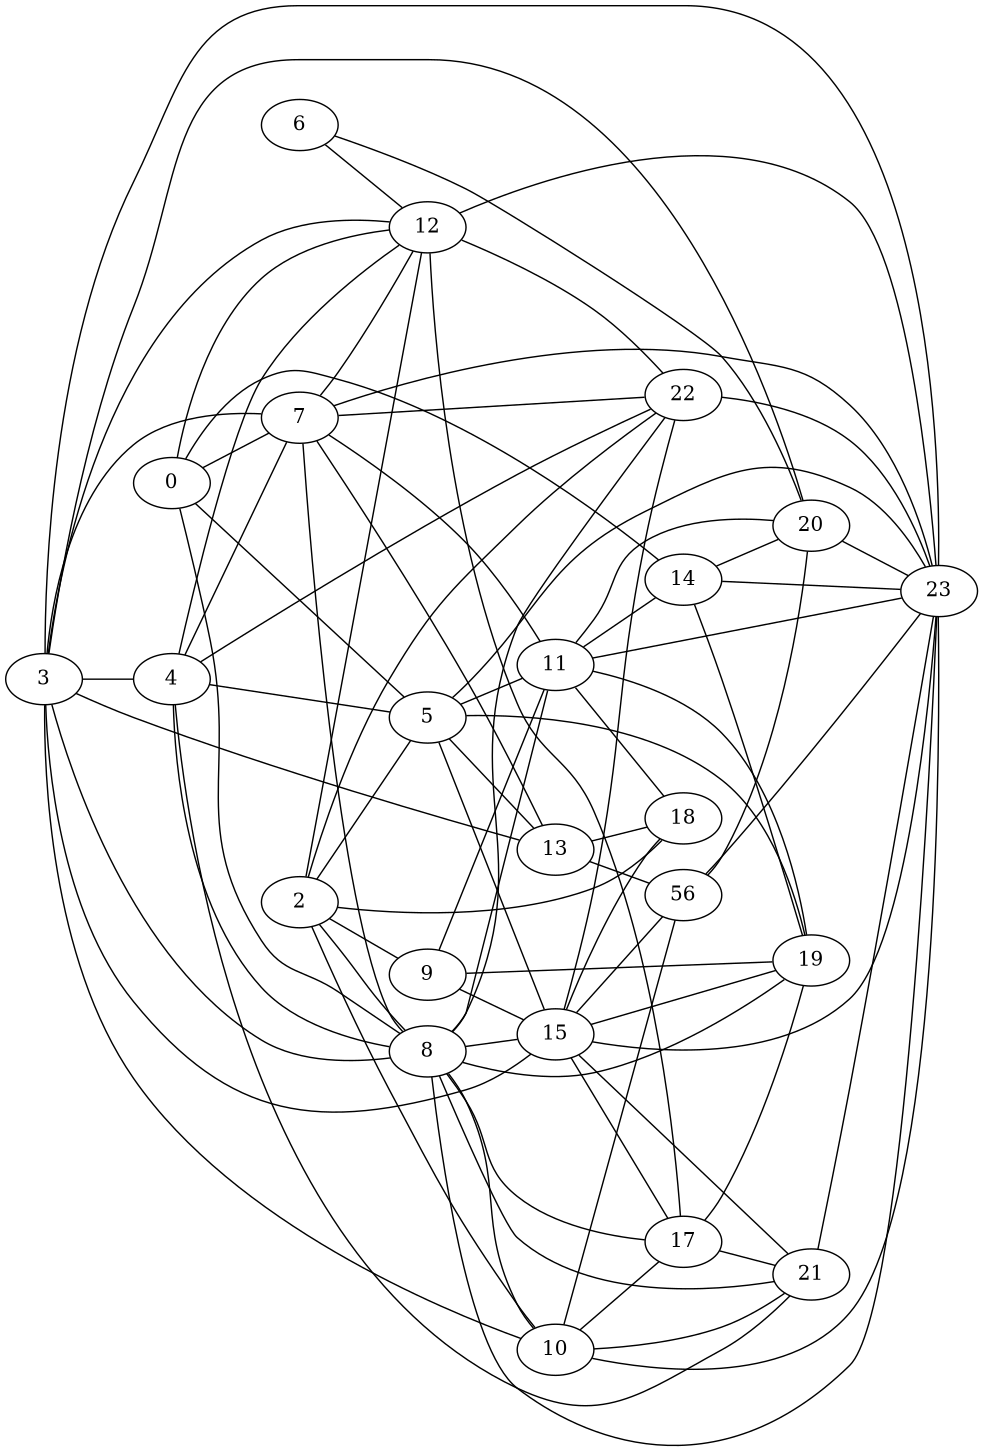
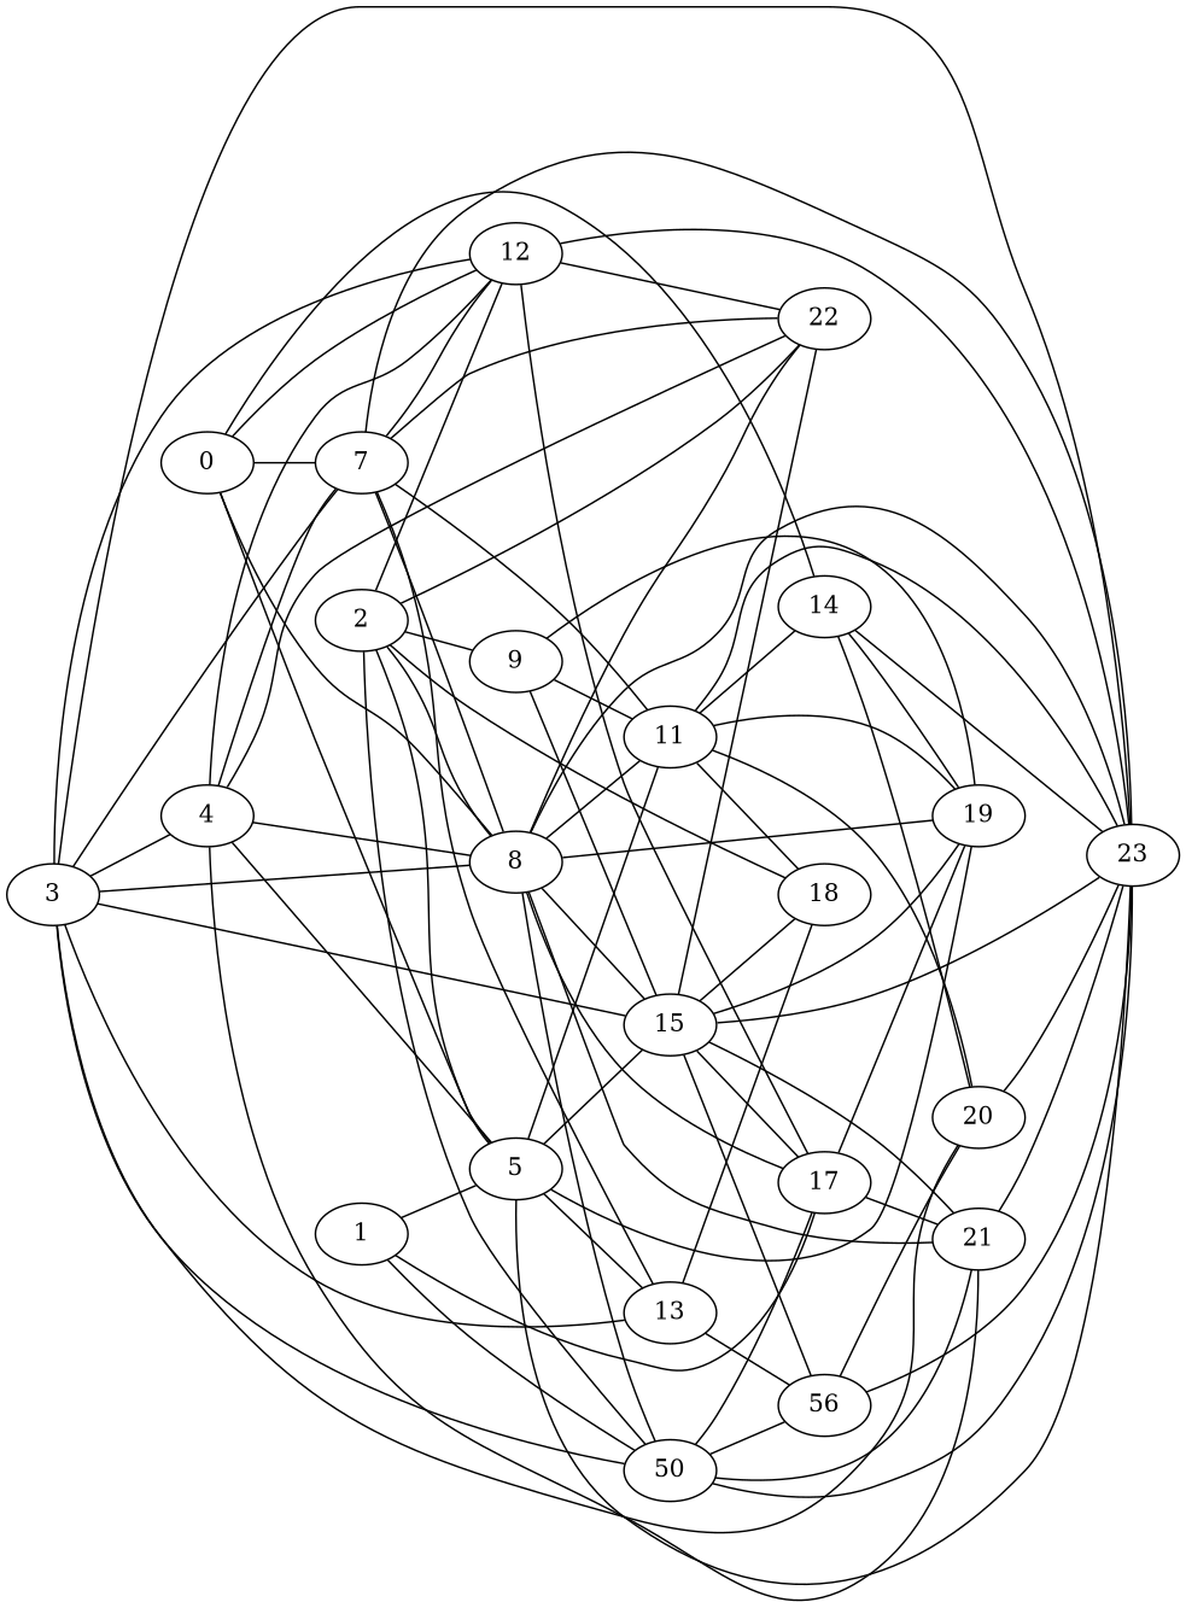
  strict graph {
    rankdir=LR
    edge [is_available=True prob=1.0]
    0
    5
    7
    8
    12
    14
    13
    15
    23
    11
    19
    22
-   10
+   10 [label=50]
    17
    21
    20
+   1
    n18 [label=56]
    2
    9
    18
    3
    4
-   6
    0 -- 5 [prob=0.640831940376]
    0 -- 7 [prob=0.864654165115]
    0 -- 8 [prob=0.299002194683]
    0 -- 12 [prob=0.419807038882]
    0 -- 14 [prob=0.763898253744]
    5 -- 13 [prob=0.428957490982]
    5 -- 15 [prob=0.935086889277]
    5 -- 23 [prob=0.295828141284]
    5 -- 11
    5 -- 19 [prob=0.011027450019]
    7 -- 8 [prob=0.970267820808]
    7 -- 12 [prob=0.24366723974]
    7 -- 13 [prob=0.673076302321]
    7 -- 23 [prob=0.282940529957]
    7 -- 11 [prob=0.992805655566]
    7 -- 22 [prob=0.856768924051]
    8 -- 15 [prob=0.73432674893]
    8 -- 23 [prob=0.42072203329]
    8 -- 11 [prob=0.917198360872]
    8 -- 19 [prob=0.191178425148]
    8 -- 22 [prob=0.587459999918]
    8 -- 10 [prob=0.044443524782]
    8 -- 17 [prob=0.0580287191278]
    8 -- 21 [prob=0.774860836757]
    12 -- 23 [prob=0.0976157150538]
    12 -- 22 [prob=0.344434226566]
    12 -- 17 [prob=0.772320426301]
    14 -- 23
    14 -- 19
    14 -- 20 [prob=0.945074073858]
    13 -- n18 [prob=0.711328394304]
    13 -- 18 [prob=0.669418641502]
    15 -- 23 [prob=0.730246907922]
    15 -- 19 [prob=0.0748019477638]
    15 -- 22
    15 -- 17
    15 -- 21 [prob=0.398148218402]
    15 -- n18 [prob=0.252892806995]
    15 -- 18 [prob=0.729570399139]
    11 -- 14 [prob=0.303514491488]
    11 -- 23 [prob=0.915356873249]
    11 -- 19 [prob=0.966791494117]
    11 -- 20 [prob=0.79693254234]
    11 -- 18 [prob=0.754578653063]
-   22 -- 23 [prob=0.28233951371]
    10 -- 23
    10 -- 17 [prob=0.888259465312]
    10 -- 21 [prob=0.216232004554]
    10 -- n18 [prob=0.681402958665]
    17 -- 19 [prob=0.336427809361]
    17 -- 21 [prob=0.951808855631]
    21 -- 23 [prob=0.554568729282]
    20 -- 23
+   1 -- 5 [prob=0.985919118279]
+   1 -- 10 [prob=0.246813814809]
+   1 -- 17
    n18 -- 23
    n18 -- 20 [prob=0.86313737591]
    2 -- 5 [prob=0.907877812767]
    2 -- 8 [prob=0.352423269657]
    2 -- 12 [prob=0.665828579708]
    2 -- 22 [prob=0.359672913534]
    2 -- 10 [prob=0.899934149721]
    2 -- 9
    2 -- 18 [prob=0.420462811558]
    9 -- 15
    9 -- 11 [prob=0.627528785206]
    9 -- 19 [prob=0.84833743995]
    3 -- 7
    3 -- 8 [prob=0.238762606751]
    3 -- 12 [prob=0.335295152716]
    3 -- 13 [prob=0.889597416448]
    3 -- 15
    3 -- 23 [prob=0.2526715496]
    3 -- 10 [prob=0.918022849709]
    3 -- 20 [prob=0.283259109402]
    3 -- 4 [prob=0.333097823779]
    4 -- 5 [prob=0.615555621356]
    4 -- 7 [prob=0.791280142532]
    4 -- 8 [prob=0.740432895425]
    4 -- 12 [prob=0.563153405468]
    4 -- 22 [prob=0.961807300389]
    4 -- 21 [prob=0.115760272679]
-   6 -- 12 [prob=0.71083336635]
-   6 -- 20 [prob=0.0756433110304]
  }
